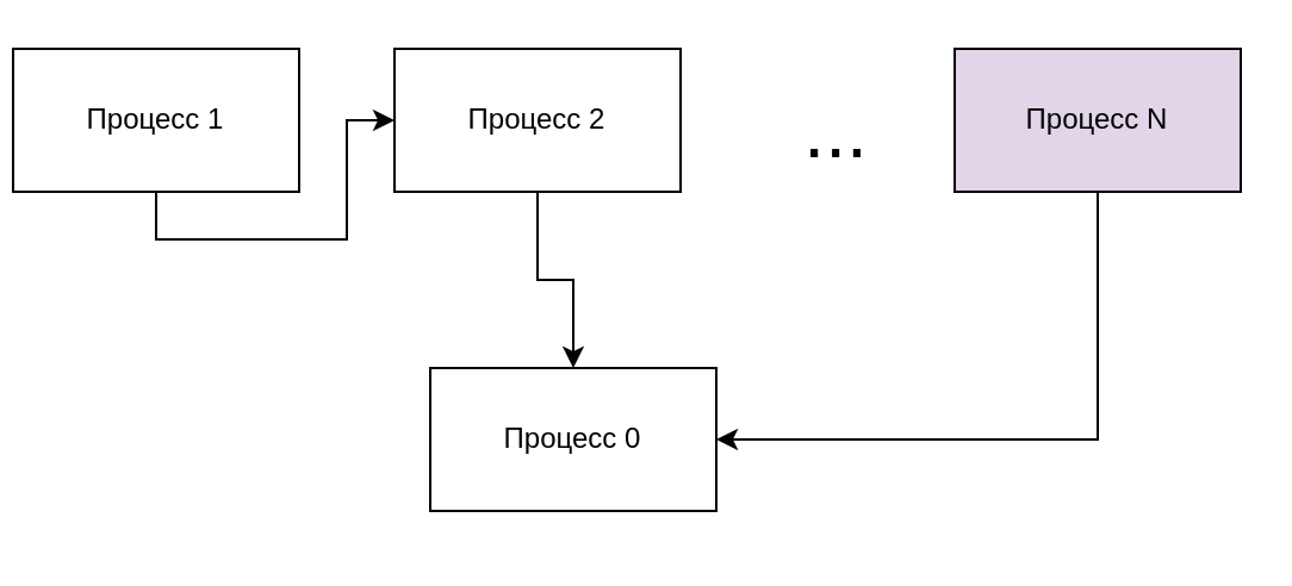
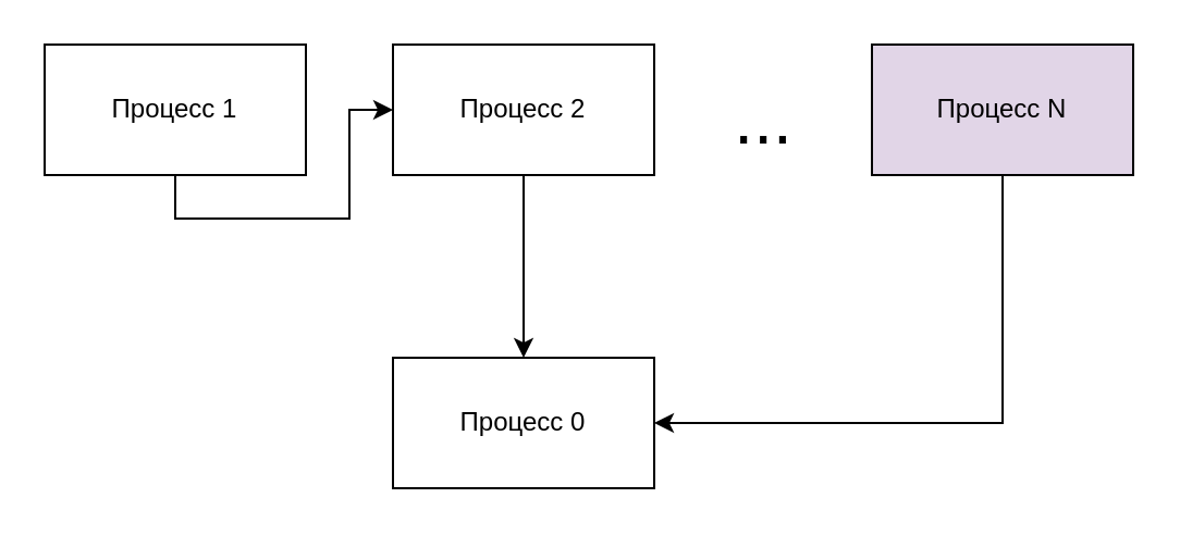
  <mxCell id="0" />
  <mxCell id="1" parent="0" />
  <mxCell id="2" value="" style="edgeStyle=orthogonalEdgeStyle;rounded=0;orthogonalLoop=1;jettySize=auto;html=1;exitX=0.5;exitY=1;exitDx=0;exitDy=0;" edge="1" parent="1" source="3" target="5"><mxGeometry relative="1" as="geometry"><mxPoint x="80" y="160" as="targetPoint" /></mxGeometry></mxCell>
- <mxCell id="3" value="Процесс 1" style="rounded=0;whiteSpace=wrap;html=1;" vertex="1" parent="1"><mxGeometry x="5" y="20" width="120" height="60" as="geometry" /></mxCell>
+ <mxCell id="3" value="Процесс 1" style="rounded=0;whiteSpace=wrap;html=1;" vertex="1" parent="1"><mxGeometry x="20" y="20" width="120" height="60" as="geometry" /></mxCell>
  <mxCell id="4" value="" style="edgeStyle=orthogonalEdgeStyle;rounded=0;orthogonalLoop=1;jettySize=auto;html=1;" edge="1" parent="1" source="5" target="9"><mxGeometry relative="1" as="geometry" /></mxCell>
- <mxCell id="5" value="Процесс 2" style="rounded=0;whiteSpace=wrap;html=1;" vertex="1" parent="1"><mxGeometry x="165" y="20" width="120" height="60" as="geometry" /></mxCell>
+ <mxCell id="5" value="Процесс 2" style="rounded=0;whiteSpace=wrap;html=1;" vertex="1" parent="1"><mxGeometry x="180" y="20" width="120" height="60" as="geometry" /></mxCell>
  <mxCell id="6" value="..." style="text;html=1;align=center;verticalAlign=middle;resizable=0;points=[];autosize=1;strokeColor=none;fillColor=none;fontSize=32;" vertex="1" parent="1"><mxGeometry x="324.5" y="30" width="50" height="50" as="geometry" /></mxCell>
  <mxCell id="7" value="" style="edgeStyle=orthogonalEdgeStyle;rounded=0;orthogonalLoop=1;jettySize=auto;html=1;entryX=1;entryY=0.5;entryDx=0;entryDy=0;exitX=0.5;exitY=1;exitDx=0;exitDy=0;" edge="1" parent="1" source="8" target="9"><mxGeometry relative="1" as="geometry"><mxPoint x="460" y="160" as="targetPoint" /></mxGeometry></mxCell>
  <mxCell id="8" value="Процесс N" style="rounded=0;whiteSpace=wrap;html=1;fillColor=#e1d5e7;" vertex="1" parent="1"><mxGeometry x="400" y="20" width="120" height="60" as="geometry" /></mxCell>
- <mxCell id="9" value="Процесс 0" style="rounded=0;whiteSpace=wrap;html=1;" vertex="1" parent="1"><mxGeometry x="180" y="154" width="120" height="60" as="geometry" /></mxCell>
+ <mxCell id="9" value="Процесс 0" style="rounded=0;whiteSpace=wrap;html=1;" vertex="1" parent="1"><mxGeometry x="180" y="164" width="120" height="60" as="geometry" /></mxCell>
